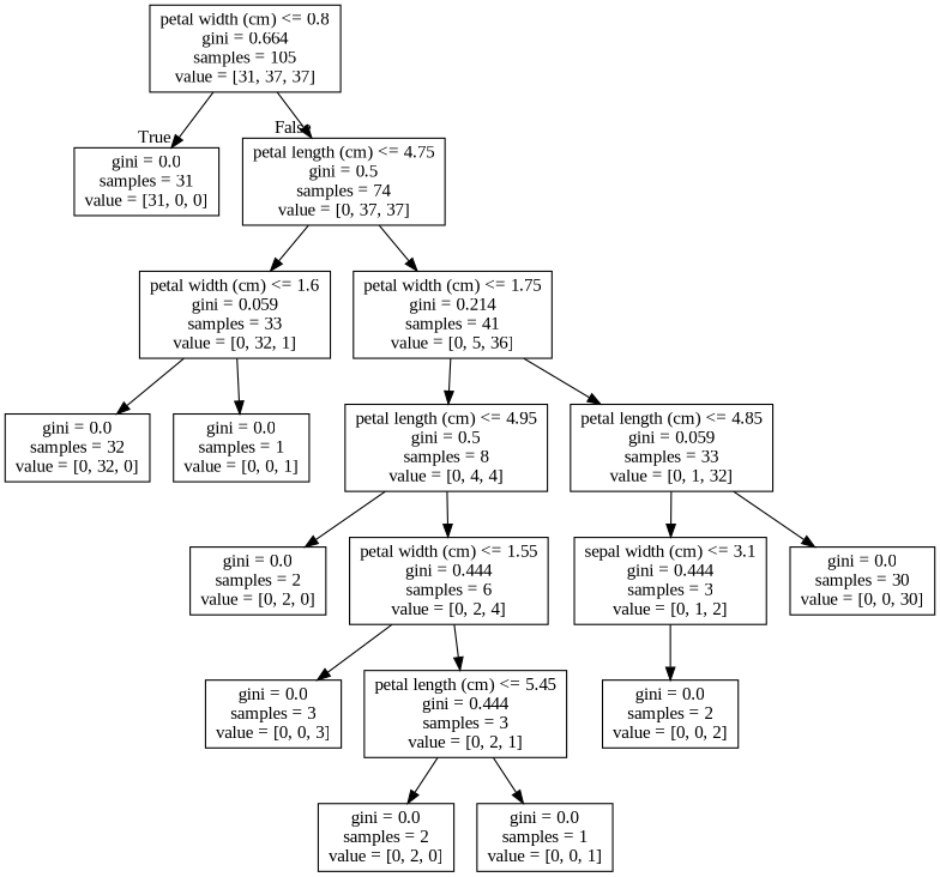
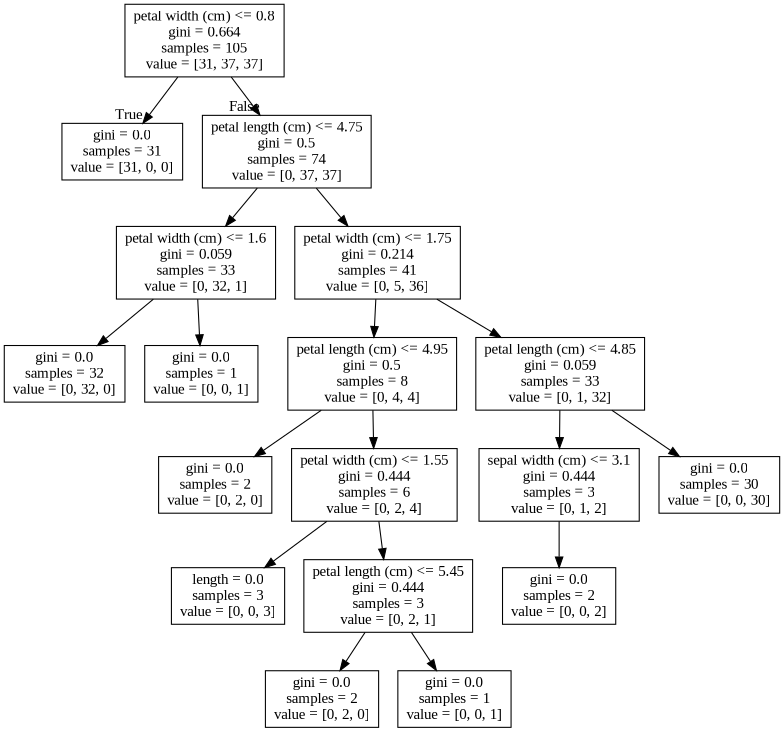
  digraph {
    fontname="Liberation Serif"
    node [fontname="Liberation Serif" shape=box]
    edge [fontname="Liberation Serif"]
    n1 [label="petal width (cm) <= 0.8\ngini = 0.664\nsamples = 105\nvalue = [31, 37, 37]"]
    n2 [label="gini = 0.0\nsamples = 31\nvalue = [31, 0, 0]"]
    n3 [label="petal length (cm) <= 4.75\ngini = 0.5\nsamples = 74\nvalue = [0, 37, 37]"]
    n4 [label="petal width (cm) <= 1.6\ngini = 0.059\nsamples = 33\nvalue = [0, 32, 1]"]
    n5 [label="petal width (cm) <= 1.75\ngini = 0.214\nsamples = 41\nvalue = [0, 5, 36]"]
    n6 [label="gini = 0.0\nsamples = 32\nvalue = [0, 32, 0]"]
    n7 [label="gini = 0.0\nsamples = 1\nvalue = [0, 0, 1]"]
    n8 [label="petal length (cm) <= 4.95\ngini = 0.5\nsamples = 8\nvalue = [0, 4, 4]"]
    n9 [label="petal length (cm) <= 4.85\ngini = 0.059\nsamples = 33\nvalue = [0, 1, 32]"]
    n10 [label="gini = 0.0\nsamples = 2\nvalue = [0, 2, 0]"]
    n11 [label="petal width (cm) <= 1.55\ngini = 0.444\nsamples = 6\nvalue = [0, 2, 4]"]
    n12 [label="sepal width (cm) <= 3.1\ngini = 0.444\nsamples = 3\nvalue = [0, 1, 2]"]
    n13 [label="gini = 0.0\nsamples = 30\nvalue = [0, 0, 30]"]
-   n14 [label="gini = 0.0\nsamples = 3\nvalue = [0, 0, 3]"]
+   n14 [label="length = 0.0\nsamples = 3\nvalue = [0, 0, 3]"]
    n15 [label="petal length (cm) <= 5.45\ngini = 0.444\nsamples = 3\nvalue = [0, 2, 1]"]
    n16 [label="gini = 0.0\nsamples = 2\nvalue = [0, 2, 0]"]
    n17 [label="gini = 0.0\nsamples = 1\nvalue = [0, 0, 1]"]
    n18 [label="gini = 0.0\nsamples = 2\nvalue = [0, 0, 2]"]
    n1 -> n2 [headlabel=True labelangle=45 labeldistance=2.5]
    n1 -> n3 [headlabel=False labelangle=-45 labeldistance=2.5]
    n3 -> n4
    n3 -> n5
    n4 -> n6
    n4 -> n7
    n5 -> n8
    n5 -> n9
    n8 -> n10
    n8 -> n11
    n9 -> n12
    n9 -> n13
    n11 -> n14
    n11 -> n15
    n12 -> n18
    n15 -> n16
    n15 -> n17
  }
